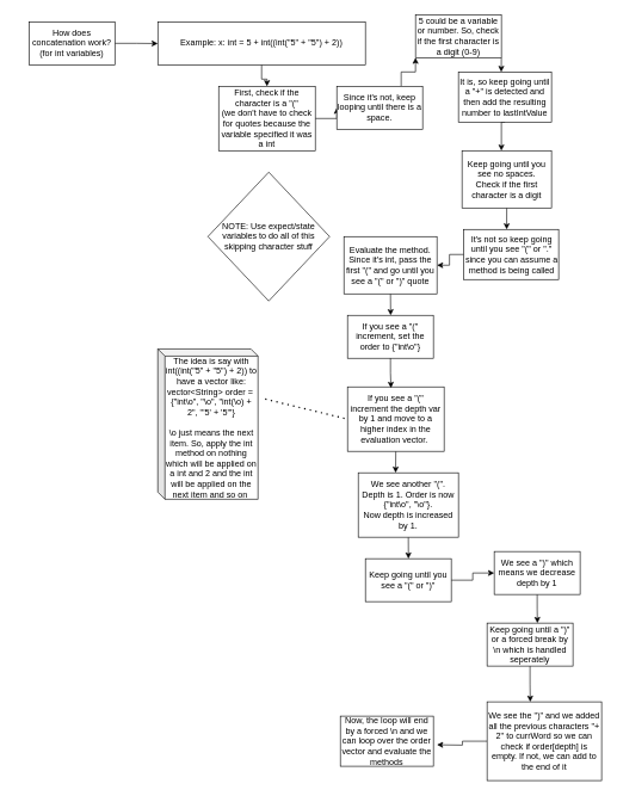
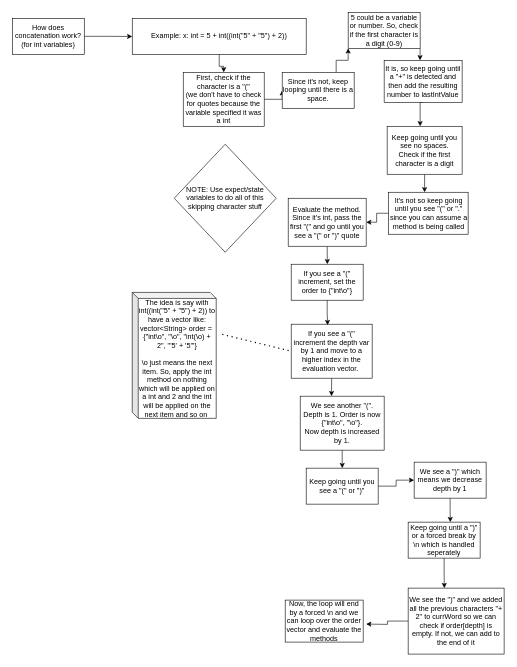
  <mxCell id="0" />
  <mxCell id="1" parent="0" />
  <mxCell id="2" style="edgeStyle=orthogonalEdgeStyle;rounded=0;orthogonalLoop=1;jettySize=auto;html=1;exitX=1;exitY=0.5;exitDx=0;exitDy=0;" edge="1" parent="1" source="3"><mxGeometry relative="1" as="geometry"><mxPoint x="220" y="60.286" as="targetPoint" /></mxGeometry></mxCell>
- <mxCell id="3" value="How does concatenation work?&lt;div&gt;(for int variables)&lt;/div&gt;" style="rounded=0;whiteSpace=wrap;html=1;" vertex="1" parent="1"><mxGeometry x="40" y="30" width="120" height="60" as="geometry" /></mxCell>
+ <mxCell id="3" value="How does concatenation work?&lt;div&gt;(for int variables)&lt;/div&gt;" style="rounded=0;whiteSpace=wrap;html=1;" vertex="1" parent="1"><mxGeometry y="30" width="120" height="60" as="geometry" x="20" /></mxCell>
  <mxCell id="4" style="edgeStyle=orthogonalEdgeStyle;rounded=0;orthogonalLoop=1;jettySize=auto;html=1;exitX=0.5;exitY=1;exitDx=0;exitDy=0;" edge="1" parent="1" source="5" target="7"><mxGeometry relative="1" as="geometry"><mxPoint x="365.143" y="110" as="targetPoint" /></mxGeometry></mxCell>
  <mxCell id="5" value="Example:&amp;nbsp;x: int = 5 + int((int(&quot;5&quot; + &quot;5&quot;) + 2))" style="rounded=0;whiteSpace=wrap;html=1;" vertex="1" parent="1"><mxGeometry x="220" y="30" width="290" height="60" as="geometry" /></mxCell>
  <mxCell id="6" style="edgeStyle=orthogonalEdgeStyle;rounded=0;orthogonalLoop=1;jettySize=auto;html=1;exitX=1;exitY=0.5;exitDx=0;exitDy=0;" edge="1" parent="1" source="7"><mxGeometry relative="1" as="geometry"><mxPoint x="470" y="150" as="targetPoint" /></mxGeometry></mxCell>
  <mxCell id="7" value="First, check if the character is a &quot;(&quot;&lt;div&gt;(we don't have to check for quotes because the variable specified it was a int&lt;/div&gt;" style="rounded=0;whiteSpace=wrap;html=1;" vertex="1" parent="1"><mxGeometry x="305" y="120" width="135" height="90" as="geometry" /></mxCell>
  <mxCell id="8" style="edgeStyle=orthogonalEdgeStyle;rounded=0;orthogonalLoop=1;jettySize=auto;html=1;exitX=0.75;exitY=0;exitDx=0;exitDy=0;entryX=0;entryY=1;entryDx=0;entryDy=0;" edge="1" parent="1" source="9" target="11"><mxGeometry relative="1" as="geometry" /></mxCell>
  <mxCell id="9" value="Since it's not, keep looping until there is a space." style="rounded=0;whiteSpace=wrap;html=1;" vertex="1" parent="1"><mxGeometry x="470" y="120" width="120" height="60" as="geometry" /></mxCell>
  <mxCell id="10" style="edgeStyle=orthogonalEdgeStyle;rounded=0;orthogonalLoop=1;jettySize=auto;html=1;exitX=1;exitY=1;exitDx=0;exitDy=0;" edge="1" parent="1" source="11"><mxGeometry relative="1" as="geometry"><mxPoint x="699.793" y="100" as="targetPoint" /></mxGeometry></mxCell>
  <mxCell id="11" value="5 could be a variable or number. So, check if the first character is a digit (0-9)" style="rounded=0;whiteSpace=wrap;html=1;" vertex="1" parent="1"><mxGeometry x="580" width="120" height="60" as="geometry" y="20" /></mxCell>
  <mxCell id="12" style="edgeStyle=orthogonalEdgeStyle;rounded=0;orthogonalLoop=1;jettySize=auto;html=1;exitX=0.5;exitY=1;exitDx=0;exitDy=0;" edge="1" parent="1" source="13"><mxGeometry relative="1" as="geometry"><mxPoint x="700" y="210" as="targetPoint" /><Array as="points"><mxPoint x="700" y="170" /></Array></mxGeometry></mxCell>
  <mxCell id="13" value="It is, so keep going until a &quot;+&quot; is detected and then add the resulting number to lastIntValue" style="rounded=0;whiteSpace=wrap;html=1;" vertex="1" parent="1"><mxGeometry x="640" y="100" width="130" height="70" as="geometry" /></mxCell>
  <mxCell id="14" style="edgeStyle=orthogonalEdgeStyle;rounded=0;orthogonalLoop=1;jettySize=auto;html=1;exitX=0.5;exitY=1;exitDx=0;exitDy=0;" edge="1" parent="1" source="15"><mxGeometry relative="1" as="geometry"><mxPoint x="707.379" y="320" as="targetPoint" /></mxGeometry></mxCell>
  <mxCell id="15" value="Keep going until you see no spaces.&lt;div&gt;Check if the first character is a digit&lt;/div&gt;" style="rounded=0;whiteSpace=wrap;html=1;" vertex="1" parent="1"><mxGeometry x="645" y="210" width="125" height="80" as="geometry" /></mxCell>
  <mxCell id="16" style="edgeStyle=orthogonalEdgeStyle;rounded=0;orthogonalLoop=1;jettySize=auto;html=1;exitX=0;exitY=0.5;exitDx=0;exitDy=0;entryX=1;entryY=0.5;entryDx=0;entryDy=0;" edge="1" parent="1" source="17" target="19"><mxGeometry relative="1" as="geometry" /></mxCell>
  <mxCell id="17" value="It's not so keep going until you see &quot;(&quot; or &quot;.&quot; since you can assume a method is being called" style="rounded=0;whiteSpace=wrap;html=1;" vertex="1" parent="1"><mxGeometry x="647.5" y="320" width="132.5" height="70" as="geometry" /></mxCell>
  <mxCell id="18" style="edgeStyle=orthogonalEdgeStyle;rounded=0;orthogonalLoop=1;jettySize=auto;html=1;exitX=0.5;exitY=1;exitDx=0;exitDy=0;" edge="1" parent="1" source="19"><mxGeometry relative="1" as="geometry"><mxPoint x="545.31" y="440" as="targetPoint" /></mxGeometry></mxCell>
  <mxCell id="19" value="Evaluate the method. Since it's int, pass the first &quot;(&quot; and go until you see a &quot;(&quot; or &quot;)&quot; quote" style="rounded=0;whiteSpace=wrap;html=1;" vertex="1" parent="1"><mxGeometry x="480" y="330" width="130" height="80" as="geometry" /></mxCell>
  <mxCell id="20" style="edgeStyle=orthogonalEdgeStyle;rounded=0;orthogonalLoop=1;jettySize=auto;html=1;exitX=0.5;exitY=1;exitDx=0;exitDy=0;" edge="1" parent="1" source="21"><mxGeometry relative="1" as="geometry"><mxPoint x="552.207" y="660" as="targetPoint" /></mxGeometry></mxCell>
  <mxCell id="21" value="If you see a &quot;(&quot; increment the depth var by 1 and move to a higher index in the evaluation vector.&amp;nbsp;" style="rounded=0;whiteSpace=wrap;html=1;" vertex="1" parent="1"><mxGeometry x="485" y="540" width="135" height="90" as="geometry" /></mxCell>
  <mxCell id="22" value="NOTE: Use expect/state variables to do all of this skipping character stuff" style="rhombus;whiteSpace=wrap;html=1;" vertex="1" parent="1"><mxGeometry x="290" y="240" width="170" height="180" as="geometry" /></mxCell>
  <mxCell id="23" value="" style="endArrow=none;dashed=1;html=1;dashPattern=1 3;strokeWidth=2;rounded=0;entryX=0;entryY=0.5;entryDx=0;entryDy=0;" edge="1" parent="1" target="21"><mxGeometry width="50" height="50" relative="1" as="geometry"><mxPoint x="370" y="557" as="sourcePoint" /><mxPoint x="460" y="537" as="targetPoint" /></mxGeometry></mxCell>
  <mxCell id="24" value="The idea is say with int((int(&quot;5&quot; + &quot;5&quot;) + 2)) to have a vector like:&lt;br&gt;vector&amp;lt;String&amp;gt; order =&amp;nbsp;&lt;div&gt;{&quot;int\o&quot;, &quot;\o&quot;, &quot;int(\o) + 2&quot;, &quot;'5' + '5'&quot;}&lt;/div&gt;&lt;div&gt;&lt;br&gt;&lt;/div&gt;&lt;div&gt;\o just means the next item. So, apply the int method on nothing which will be applied on a int and 2 and the int will be applied on the next item and so on&amp;nbsp;&lt;/div&gt;" style="shape=cube;whiteSpace=wrap;html=1;boundedLbl=1;backgroundOutline=1;darkOpacity=0.05;darkOpacity2=0.1;size=10;" vertex="1" parent="1"><mxGeometry x="220" y="487" width="140" height="210" as="geometry" /></mxCell>
  <mxCell id="25" value="If you see a &quot;(&quot; increment, set the order to {&quot;int\o&quot;}" style="rounded=0;whiteSpace=wrap;html=1;" vertex="1" parent="1"><mxGeometry x="485" y="440" width="120" height="60" as="geometry" /></mxCell>
  <mxCell id="26" style="edgeStyle=orthogonalEdgeStyle;rounded=0;orthogonalLoop=1;jettySize=auto;html=1;exitX=0.5;exitY=1;exitDx=0;exitDy=0;entryX=0.45;entryY=0.017;entryDx=0;entryDy=0;entryPerimeter=0;" edge="1" parent="1" source="25" target="21"><mxGeometry relative="1" as="geometry" /></mxCell>
  <mxCell id="27" style="edgeStyle=orthogonalEdgeStyle;rounded=0;orthogonalLoop=1;jettySize=auto;html=1;exitX=0.5;exitY=1;exitDx=0;exitDy=0;" edge="1" parent="1" source="28"><mxGeometry relative="1" as="geometry"><mxPoint x="570.138" y="780" as="targetPoint" /></mxGeometry></mxCell>
  <mxCell id="28" value="We see another &quot;(&quot;.&lt;div&gt;Depth is 1. Order is now {&quot;int\o&quot;, &quot;\o&quot;}.&lt;/div&gt;&lt;div&gt;Now depth is increased by 1.&lt;/div&gt;" style="rounded=0;whiteSpace=wrap;html=1;" vertex="1" parent="1"><mxGeometry x="500" y="660" width="140" height="90" as="geometry" /></mxCell>
  <mxCell id="29" style="edgeStyle=orthogonalEdgeStyle;rounded=0;orthogonalLoop=1;jettySize=auto;html=1;exitX=1;exitY=0.5;exitDx=0;exitDy=0;entryX=0;entryY=0.5;entryDx=0;entryDy=0;" edge="1" parent="1" source="30" target="32"><mxGeometry relative="1" as="geometry" /></mxCell>
  <mxCell id="30" value="Keep going until you see a &quot;(&quot; or &quot;)&quot;" style="rounded=0;whiteSpace=wrap;html=1;" vertex="1" parent="1"><mxGeometry x="510" y="780" width="120" height="60" as="geometry" /></mxCell>
  <mxCell id="31" style="edgeStyle=orthogonalEdgeStyle;rounded=0;orthogonalLoop=1;jettySize=auto;html=1;exitX=0.5;exitY=1;exitDx=0;exitDy=0;" edge="1" parent="1" source="32"><mxGeometry relative="1" as="geometry"><mxPoint x="750.333" y="870" as="targetPoint" /></mxGeometry></mxCell>
  <mxCell id="32" value="We see a &quot;)&quot; which means we decrease depth by 1" style="rounded=0;whiteSpace=wrap;html=1;" vertex="1" parent="1"><mxGeometry x="690" y="770" width="120" height="60" as="geometry" /></mxCell>
  <mxCell id="33" style="edgeStyle=orthogonalEdgeStyle;rounded=0;orthogonalLoop=1;jettySize=auto;html=1;exitX=0.5;exitY=1;exitDx=0;exitDy=0;" edge="1" parent="1" source="34"><mxGeometry relative="1" as="geometry"><mxPoint x="740.333" y="980" as="targetPoint" /></mxGeometry></mxCell>
  <mxCell id="34" value="Keep going until a &quot;)&quot; or a forced break by \n which is handled seperately" style="rounded=0;whiteSpace=wrap;html=1;" vertex="1" parent="1"><mxGeometry x="680" y="870" width="120" height="60" as="geometry" /></mxCell>
  <mxCell id="35" style="edgeStyle=orthogonalEdgeStyle;rounded=0;orthogonalLoop=1;jettySize=auto;html=1;exitX=0;exitY=0.5;exitDx=0;exitDy=0;" edge="1" parent="1" source="36"><mxGeometry relative="1" as="geometry"><mxPoint x="610" y="1040" as="targetPoint" /></mxGeometry></mxCell>
  <mxCell id="36" value="We see the &quot;)&quot; and we added all the previous characters &quot;+ 2&quot; to currWord so we can check if order[depth] is empty. If not, we can add to the end of it" style="rounded=0;whiteSpace=wrap;html=1;" vertex="1" parent="1"><mxGeometry x="680" y="980" width="160" height="110" as="geometry" /></mxCell>
  <mxCell id="37" value="Now, the loop will end by a forced \n and we can loop over the order vector and evaluate the methods" style="rounded=0;whiteSpace=wrap;html=1;" vertex="1" parent="1"><mxGeometry x="475" y="1000" width="130" height="70" as="geometry" /></mxCell>
